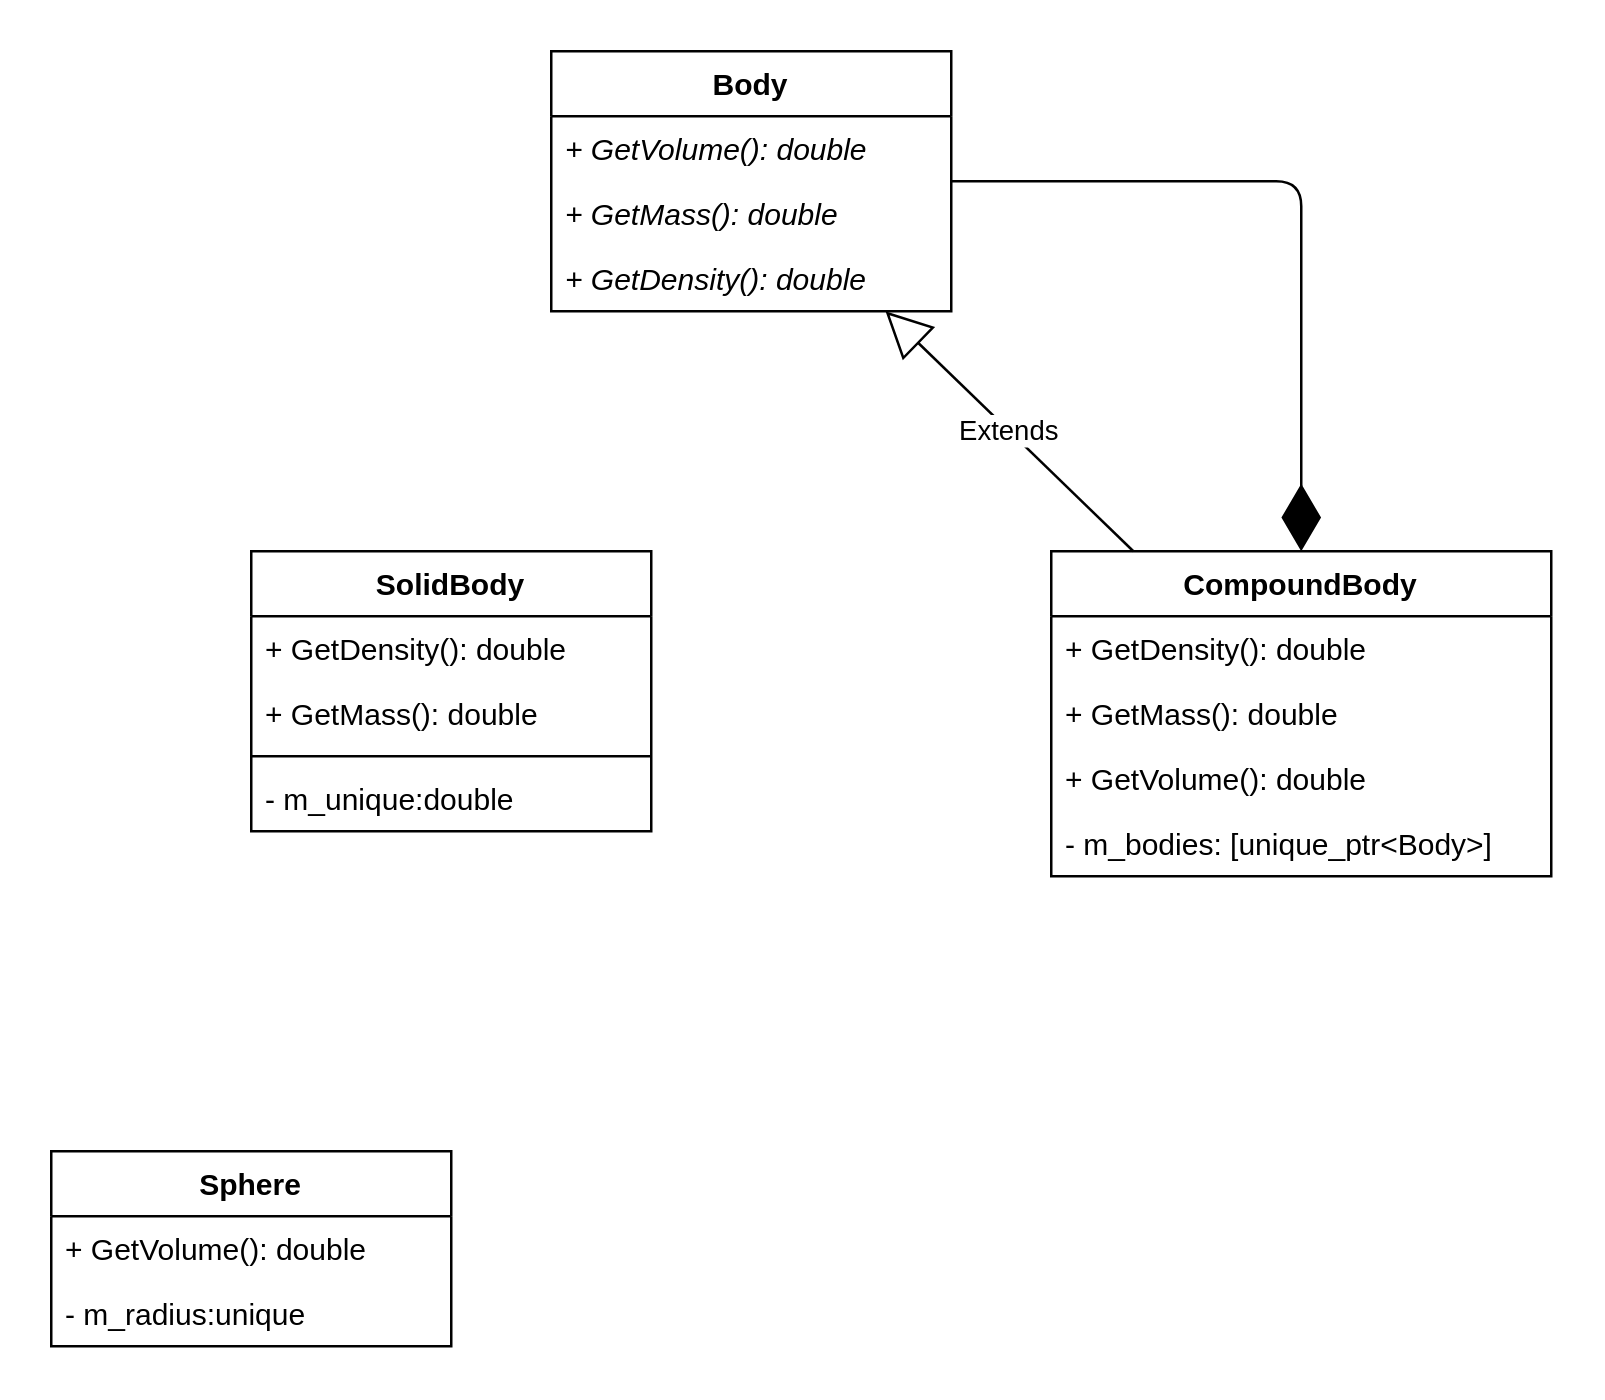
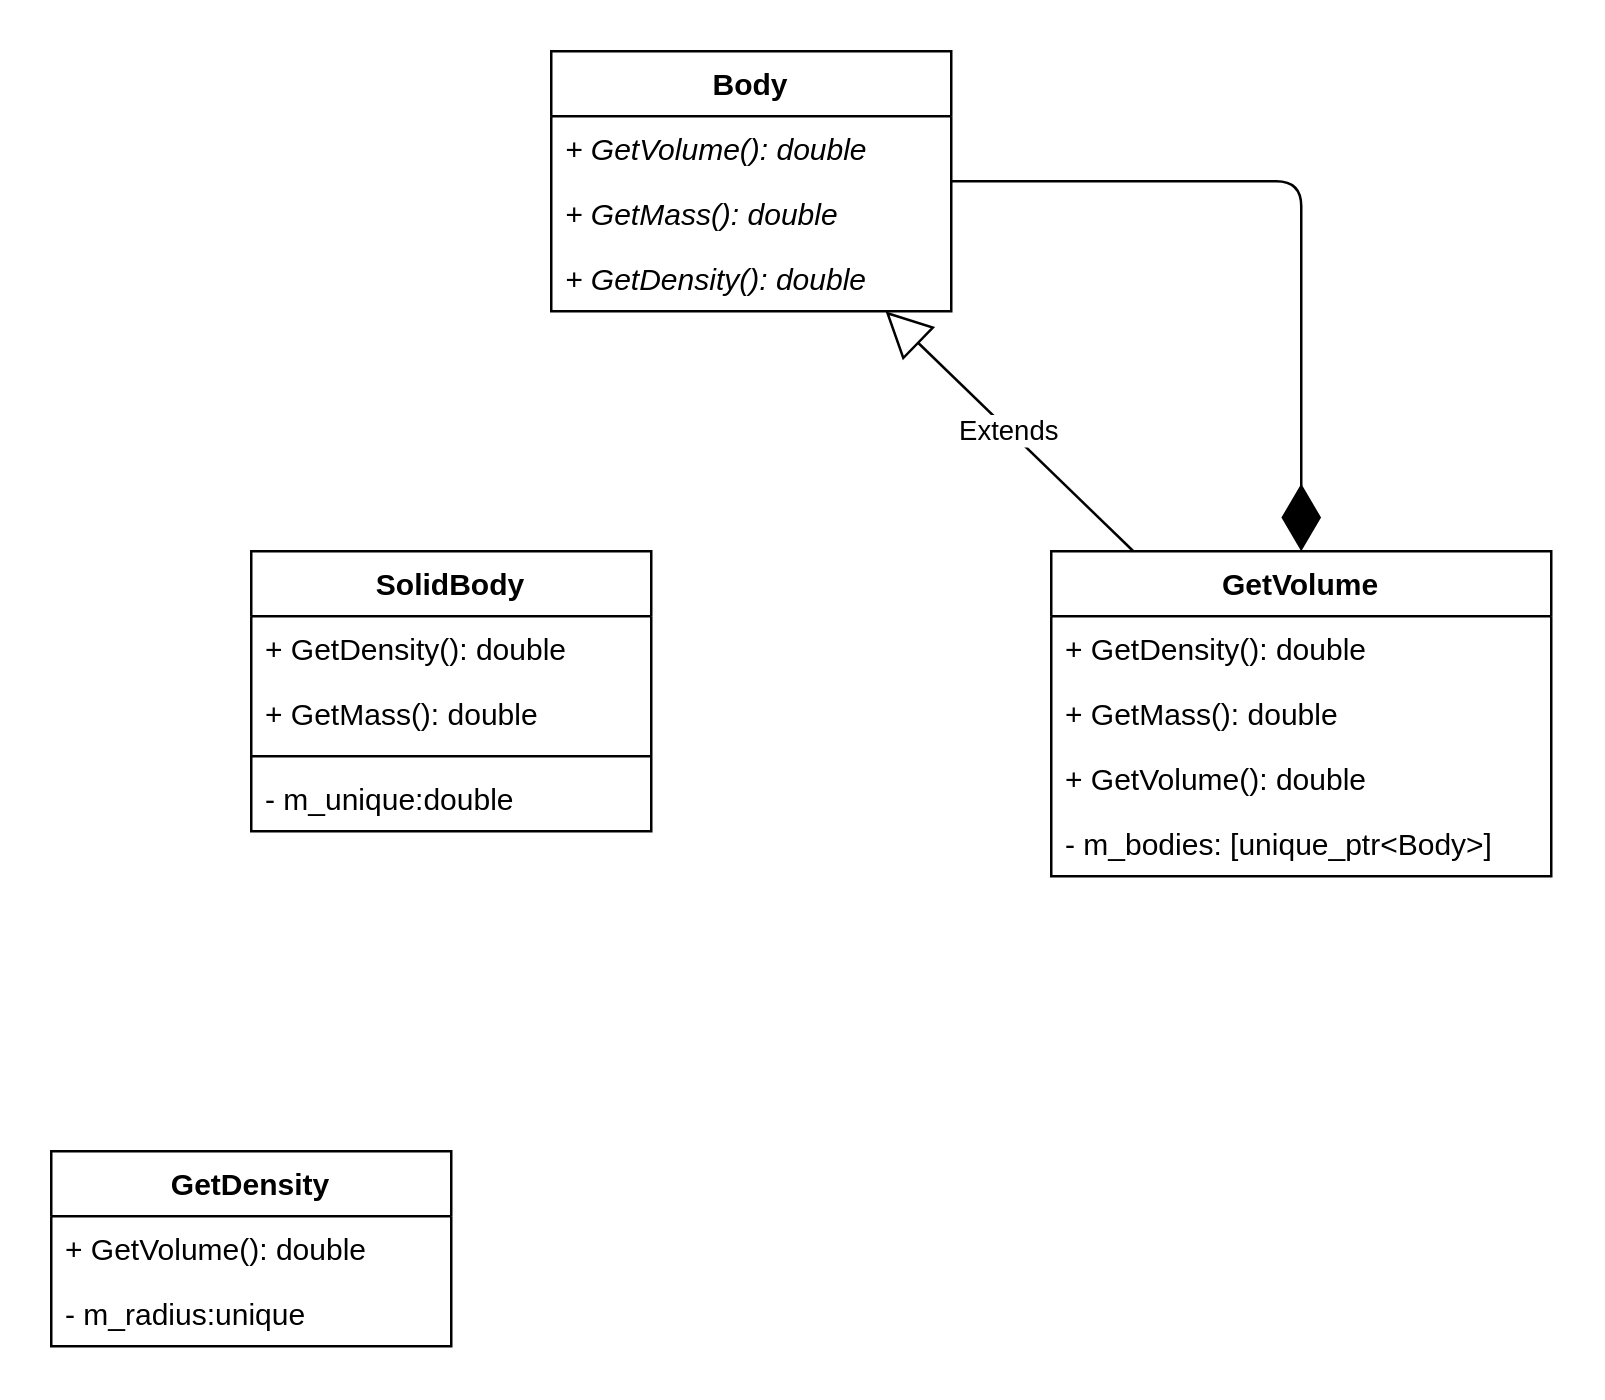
  <mxCell id="0" />
  <mxCell id="1" parent="0" />
  <mxCell id="2" value="Body" style="swimlane;fontStyle=1;align=center;verticalAlign=top;childLayout=stackLayout;horizontal=1;startSize=26;horizontalStack=0;resizeParent=1;resizeParentMax=0;resizeLast=0;collapsible=1;marginBottom=0;" vertex="1" parent="1"><mxGeometry x="220" y="20" width="160" height="104" as="geometry" /></mxCell>
  <mxCell id="3" value="+ GetVolume(): double" style="text;strokeColor=none;fillColor=none;align=left;verticalAlign=top;spacingLeft=4;spacingRight=4;overflow=hidden;rotatable=0;points=[[0,0.5],[1,0.5]];portConstraint=eastwest;fontStyle=2" vertex="1" parent="2"><mxGeometry y="26" width="160" height="26" as="geometry" /></mxCell>
  <mxCell id="4" value="+ GetMass(): double" style="text;strokeColor=none;fillColor=none;align=left;verticalAlign=top;spacingLeft=4;spacingRight=4;overflow=hidden;rotatable=0;points=[[0,0.5],[1,0.5]];portConstraint=eastwest;fontStyle=2" vertex="1" parent="2"><mxGeometry y="52" width="160" height="26" as="geometry" /></mxCell>
  <mxCell id="5" value="+ GetDensity(): double" style="text;strokeColor=none;fillColor=none;align=left;verticalAlign=top;spacingLeft=4;spacingRight=4;overflow=hidden;rotatable=0;points=[[0,0.5],[1,0.5]];portConstraint=eastwest;fontStyle=2" vertex="1" parent="2"><mxGeometry y="78" width="160" height="26" as="geometry" /></mxCell>
  <mxCell id="6" value="SolidBody" style="swimlane;fontStyle=1;align=center;verticalAlign=top;childLayout=stackLayout;horizontal=1;startSize=26;horizontalStack=0;resizeParent=1;resizeParentMax=0;resizeLast=0;collapsible=1;marginBottom=0;" vertex="1" parent="1"><mxGeometry x="100" y="220" width="160" height="112" as="geometry" /></mxCell>
  <mxCell id="7" value="+ GetDensity(): double" style="text;strokeColor=none;fillColor=none;align=left;verticalAlign=top;spacingLeft=4;spacingRight=4;overflow=hidden;rotatable=0;points=[[0,0.5],[1,0.5]];portConstraint=eastwest;" vertex="1" parent="6"><mxGeometry y="26" width="160" height="26" as="geometry" /></mxCell>
  <mxCell id="8" value="+ GetMass(): double" style="text;strokeColor=none;fillColor=none;align=left;verticalAlign=top;spacingLeft=4;spacingRight=4;overflow=hidden;rotatable=0;points=[[0,0.5],[1,0.5]];portConstraint=eastwest;" vertex="1" parent="6"><mxGeometry y="52" width="160" height="26" as="geometry" /></mxCell>
  <mxCell id="9" value="" style="line;strokeWidth=1;fillColor=none;align=left;verticalAlign=middle;spacingTop=-1;spacingLeft=3;spacingRight=3;rotatable=0;labelPosition=right;points=[];portConstraint=eastwest;" vertex="1" parent="6"><mxGeometry y="78" width="160" height="8" as="geometry" /></mxCell>
  <mxCell id="10" value="- m_unique:double" style="text;strokeColor=none;fillColor=none;align=left;verticalAlign=top;spacingLeft=4;spacingRight=4;overflow=hidden;rotatable=0;points=[[0,0.5],[1,0.5]];portConstraint=eastwest;" vertex="1" parent="6"><mxGeometry y="86" width="160" height="26" as="geometry" /></mxCell>
- <mxCell id="11" value="Sphere" style="swimlane;fontStyle=1;align=center;verticalAlign=top;childLayout=stackLayout;horizontal=1;startSize=26;horizontalStack=0;resizeParent=1;resizeParentMax=0;resizeLast=0;collapsible=1;marginBottom=0;" vertex="1" parent="1"><mxGeometry x="20" y="460" width="160" height="78" as="geometry" /></mxCell>
+ <mxCell id="11" value="GetDensity" style="swimlane;fontStyle=1;align=center;verticalAlign=top;childLayout=stackLayout;horizontal=1;startSize=26;horizontalStack=0;resizeParent=1;resizeParentMax=0;resizeLast=0;collapsible=1;marginBottom=0;" vertex="1" parent="1"><mxGeometry x="20" y="460" width="160" height="78" as="geometry" /></mxCell>
  <mxCell id="12" value="+ GetVolume(): double" style="text;strokeColor=none;fillColor=none;align=left;verticalAlign=top;spacingLeft=4;spacingRight=4;overflow=hidden;rotatable=0;points=[[0,0.5],[1,0.5]];portConstraint=eastwest;" vertex="1" parent="11"><mxGeometry y="26" width="160" height="26" as="geometry" /></mxCell>
  <mxCell id="13" value="- m_radius:unique" style="text;strokeColor=none;fillColor=none;align=left;verticalAlign=top;spacingLeft=4;spacingRight=4;overflow=hidden;rotatable=0;points=[[0,0.5],[1,0.5]];portConstraint=eastwest;" vertex="1" parent="11"><mxGeometry y="52" width="160" height="26" as="geometry" /></mxCell>
- <mxCell id="14" value="CompoundBody" style="swimlane;fontStyle=1;align=center;verticalAlign=top;childLayout=stackLayout;horizontal=1;startSize=26;horizontalStack=0;resizeParent=1;resizeParentMax=0;resizeLast=0;collapsible=1;marginBottom=0;" vertex="1" parent="1"><mxGeometry x="420" y="220" width="200" height="130" as="geometry" /></mxCell>
+ <mxCell id="14" value="GetVolume" style="swimlane;fontStyle=1;align=center;verticalAlign=top;childLayout=stackLayout;horizontal=1;startSize=26;horizontalStack=0;resizeParent=1;resizeParentMax=0;resizeLast=0;collapsible=1;marginBottom=0;" vertex="1" parent="1"><mxGeometry x="420" y="220" width="200" height="130" as="geometry" /></mxCell>
  <mxCell id="15" value="+ GetDensity(): double" style="text;strokeColor=none;fillColor=none;align=left;verticalAlign=top;spacingLeft=4;spacingRight=4;overflow=hidden;rotatable=0;points=[[0,0.5],[1,0.5]];portConstraint=eastwest;" vertex="1" parent="14"><mxGeometry y="26" width="200" height="26" as="geometry" /></mxCell>
  <mxCell id="16" value="+ GetMass(): double" style="text;strokeColor=none;fillColor=none;align=left;verticalAlign=top;spacingLeft=4;spacingRight=4;overflow=hidden;rotatable=0;points=[[0,0.5],[1,0.5]];portConstraint=eastwest;" vertex="1" parent="14"><mxGeometry y="52" width="200" height="26" as="geometry" /></mxCell>
  <mxCell id="17" value="+ GetVolume(): double" style="text;strokeColor=none;fillColor=none;align=left;verticalAlign=top;spacingLeft=4;spacingRight=4;overflow=hidden;rotatable=0;points=[[0,0.5],[1,0.5]];portConstraint=eastwest;" vertex="1" parent="14"><mxGeometry y="78" width="200" height="26" as="geometry" /></mxCell>
  <mxCell id="18" value="- m_bodies: [unique_ptr&lt;Body&gt;]" style="text;strokeColor=none;fillColor=none;align=left;verticalAlign=top;spacingLeft=4;spacingRight=4;overflow=hidden;rotatable=0;points=[[0,0.5],[1,0.5]];portConstraint=eastwest;" vertex="1" parent="14"><mxGeometry y="104" width="200" height="26" as="geometry" /></mxCell>
  <mxCell id="19" value="Extends" style="endArrow=block;endSize=16;endFill=0;html=1;" edge="1" parent="1" source="14" target="2"><mxGeometry width="160" relative="1" as="geometry"><mxPoint x="266.471" y="230" as="sourcePoint" /><mxPoint x="294.706" y="134" as="targetPoint" /></mxGeometry></mxCell>
  <mxCell id="20" value="" style="endArrow=diamondThin;endFill=1;endSize=24;html=1;edgeStyle=orthogonalEdgeStyle;" edge="1" parent="1" source="2" target="14"><mxGeometry width="160" relative="1" as="geometry"><mxPoint x="440" y="120" as="sourcePoint" /><mxPoint x="600" y="120" as="targetPoint" /></mxGeometry></mxCell>
